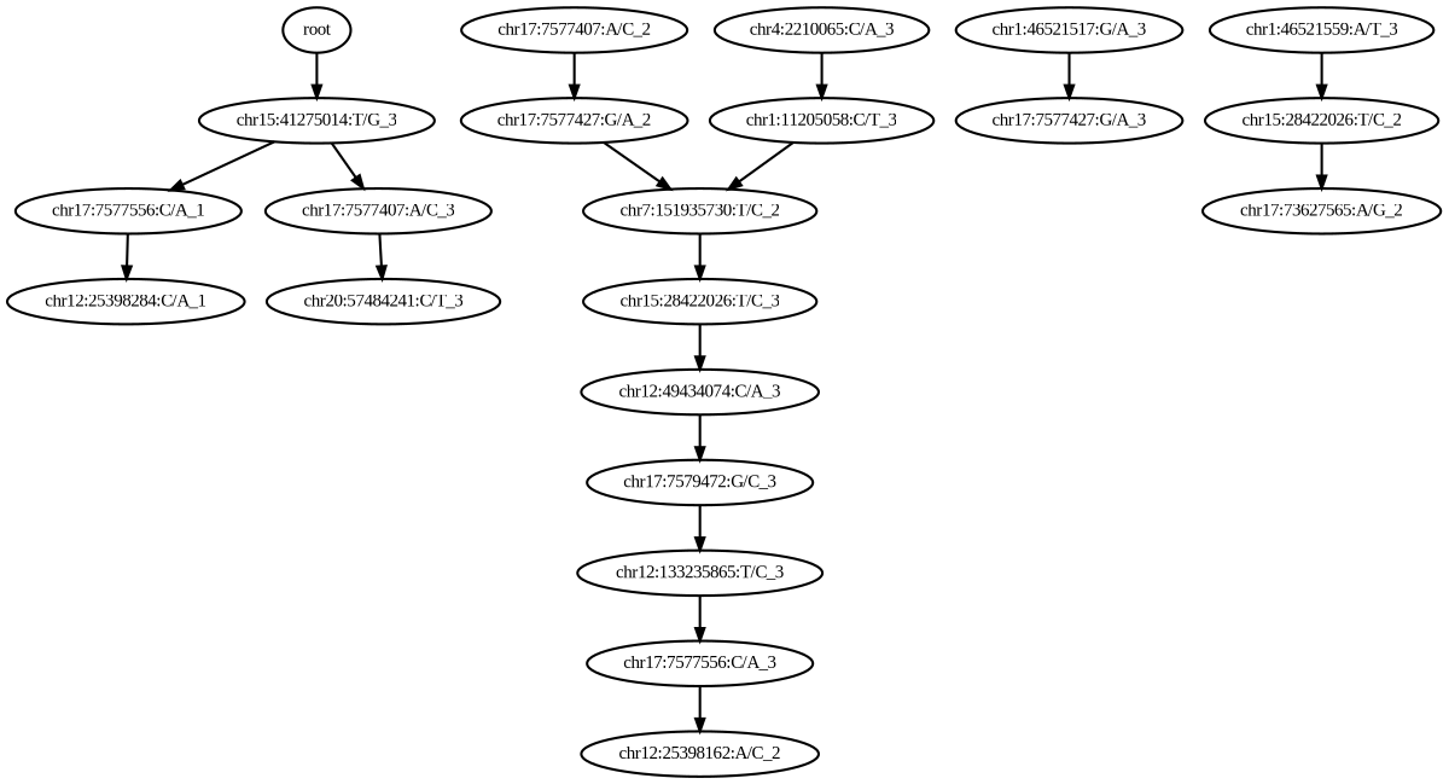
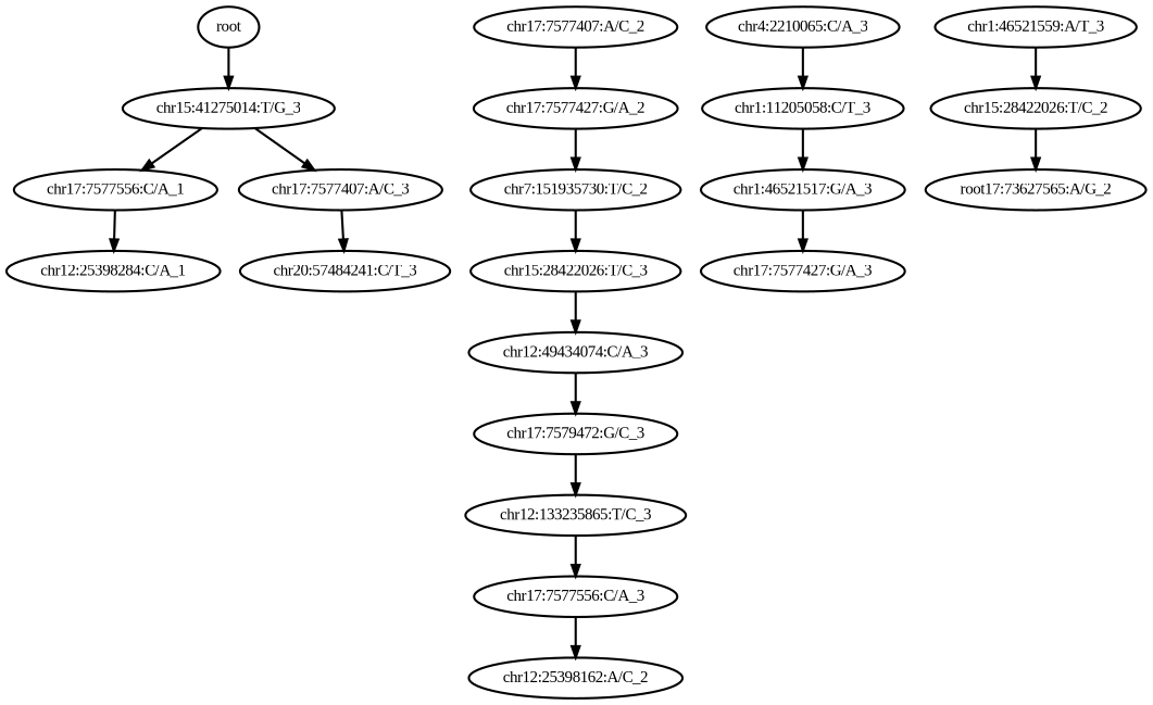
  digraph {
    fontname="Liberation Serif"
    rankdir=TB
    node [fontname="Liberation Serif" style=bold]
    edge [fontname="Liberation Serif" style=bold]
    n1 [label=root]
    n2 [label="chr15:41275014:T/G_3"]
    n3 [label="chr17:7577556:C/A_1"]
    n4 [label="chr17:7577407:A/C_3"]
    n5 [label="chr12:25398284:C/A_1"]
    n6 [label="chr20:57484241:C/T_3"]
    n7 [label="chr17:7577407:A/C_2"]
    n8 [label="chr17:7577427:G/A_2"]
    n9 [label="chr7:151935730:T/C_2"]
    n10 [label="chr15:28422026:T/C_3"]
    n11 [label="chr12:49434074:C/A_3"]
    n12 [label="chr17:7579472:G/C_3"]
    n13 [label="chr12:133235865:T/C_3"]
    n14 [label="chr17:7577556:C/A_3"]
    n15 [label="chr4:2210065:C/A_3"]
    n16 [label="chr1:11205058:C/T_3"]
    n17 [label="chr1:46521517:G/A_3"]
    n18 [label="chr17:7577427:G/A_3"]
    n19 [label="chr1:46521559:A/T_3"]
    n20 [label="chr15:28422026:T/C_2"]
-   n21 [label="chr17:73627565:A/G_2"]
+   n21 [label="root17:73627565:A/G_2"]
    n22 [label="chr12:25398162:A/C_2"]
    n1 -> n2
    n2 -> n3
    n2 -> n4
    n3 -> n5
    n4 -> n6
    n7 -> n8
    n8 -> n9
    n9 -> n10
    n10 -> n11
    n11 -> n12
    n12 -> n13
    n13 -> n14
    n14 -> n22
    n15 -> n16
-   n16 -> n9
+   n16 -> n17
    n17 -> n18
    n19 -> n20
    n20 -> n21
  }
